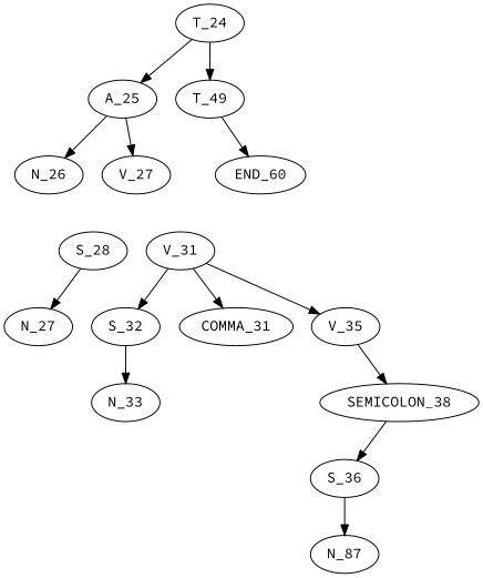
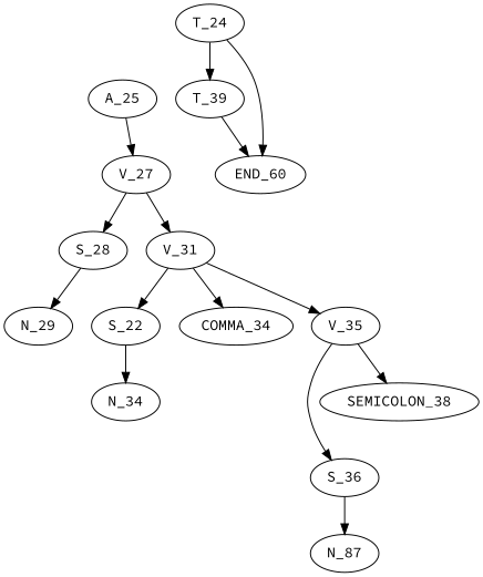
  digraph {
    fontname="Source Code Pro"
    node [fontname="Source Code Pro"]
    edge [fontname="Source Code Pro"]
    T_24
    A_25
-   T_39 [label=T_49]
-   N_26
+   T_39
    V_27
    n6 [label=END_60]
    S_28
    V_31
-   N_29 [label=N_27]
-   S_32
-   COMMA_34 [label=COMMA_31]
+   N_29
+   S_32 [label=S_22]
+   COMMA_34
    V_35
-   N_33
+   N_33 [label=N_34]
    S_36
    SEMICOLON_38
    n16 [label=N_87]
-   T_24 -> A_25
+   T_24 -> n6
    T_24 -> T_39
-   A_25 -> N_26
    A_25 -> V_27
    T_39 -> n6
+   V_27 -> S_28
+   V_27 -> V_31
    S_28 -> N_29
    V_31 -> S_32
    V_31 -> COMMA_34
    V_31 -> V_35
    S_32 -> N_33
-   SEMICOLON_38 -> S_36
+   V_35 -> S_36
    V_35 -> SEMICOLON_38
    S_36 -> n16
  }
